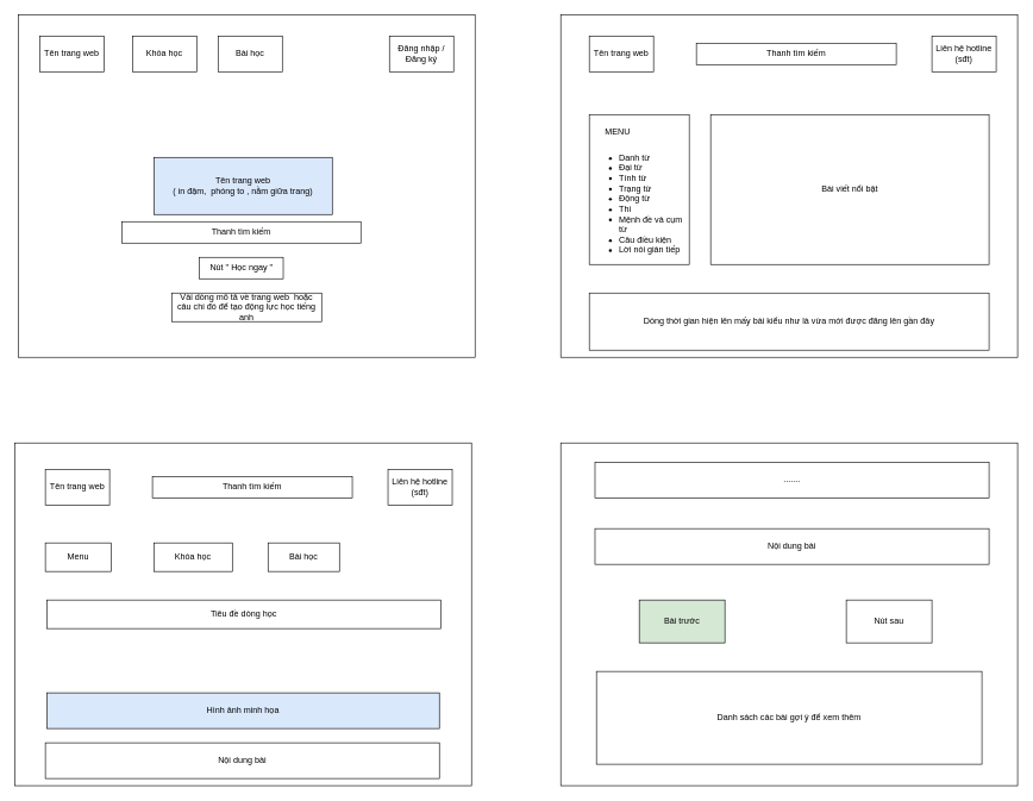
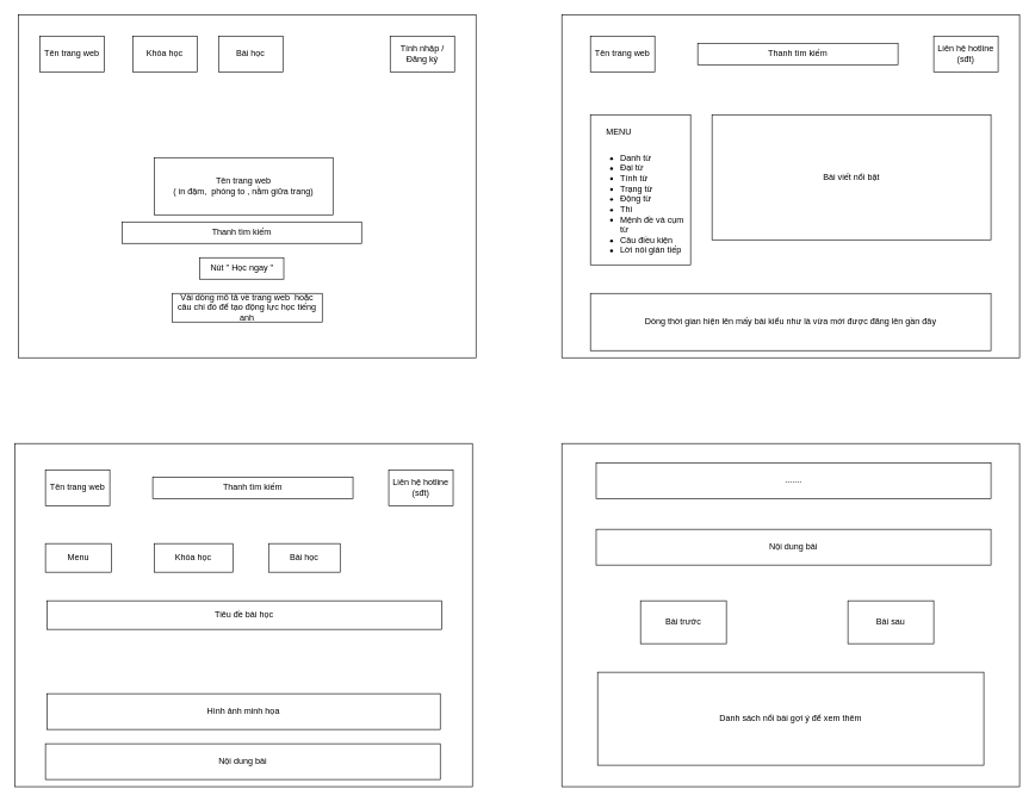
  <mxCell id="0" />
  <mxCell id="1" parent="0" />
  <mxCell id="2" value="" style="rounded=0;whiteSpace=wrap;html=1;" vertex="1" parent="1"><mxGeometry x="25" y="20" width="640" height="480" as="geometry" /></mxCell>
  <mxCell id="3" value="" style="rounded=0;whiteSpace=wrap;html=1;" vertex="1" parent="1"><mxGeometry x="785" y="20" width="640" height="480" as="geometry" /></mxCell>
  <mxCell id="4" value="" style="rounded=0;whiteSpace=wrap;html=1;" vertex="1" parent="1"><mxGeometry x="20" y="620" width="640" height="480" as="geometry" /></mxCell>
  <mxCell id="5" value="" style="rounded=0;whiteSpace=wrap;html=1;" vertex="1" parent="1"><mxGeometry x="785" y="620" width="640" height="480" as="geometry" /></mxCell>
  <mxCell id="6" value="Tên trang web" style="rounded=0;whiteSpace=wrap;html=1;" vertex="1" parent="1"><mxGeometry x="55" y="50" width="90" height="50" as="geometry" /></mxCell>
  <mxCell id="7" value="Khóa học" style="rounded=0;whiteSpace=wrap;html=1;" vertex="1" parent="1"><mxGeometry x="185" y="50" width="90" height="50" as="geometry" /></mxCell>
  <mxCell id="8" value="Bài học" style="rounded=0;whiteSpace=wrap;html=1;" vertex="1" parent="1"><mxGeometry x="305" y="50" width="90" height="50" as="geometry" /></mxCell>
- <mxCell id="9" value="Đăng nhập / Đăng ký" style="rounded=0;whiteSpace=wrap;html=1;" vertex="1" parent="1"><mxGeometry x="545" y="50" width="90" height="50" as="geometry" /></mxCell>
- <mxCell id="10" value="Tên trang web &lt;br&gt;( in đậm,&amp;nbsp; phóng to , nằm giữa trang)" style="rounded=0;whiteSpace=wrap;html=1;fillColor=#dae8fc;" vertex="1" parent="1"><mxGeometry x="215" y="220" width="250" height="80" as="geometry" /></mxCell>
+ <mxCell id="9" value="Tính nhập / Đăng ký" style="rounded=0;whiteSpace=wrap;html=1;" vertex="1" parent="1"><mxGeometry x="545" y="50" width="90" height="50" as="geometry" /></mxCell>
+ <mxCell id="10" value="Tên trang web &lt;br&gt;( in đậm,&amp;nbsp; phóng to , nằm giữa trang)" style="rounded=0;whiteSpace=wrap;html=1;" vertex="1" parent="1"><mxGeometry x="215" y="220" width="250" height="80" as="geometry" /></mxCell>
  <mxCell id="11" value="Thanh tìm kiếm" style="rounded=0;whiteSpace=wrap;html=1;" vertex="1" parent="1"><mxGeometry x="170" y="310" width="335" height="30" as="geometry" /></mxCell>
  <mxCell id="12" value="Vài dòng mô tả về trang web&amp;nbsp; hoặc câu chi đó để tạo động lực học tiếng anh" style="rounded=0;whiteSpace=wrap;html=1;" vertex="1" parent="1"><mxGeometry x="240" y="410" width="210" height="40" as="geometry" /></mxCell>
  <mxCell id="13" value="Tên trang web" style="rounded=0;whiteSpace=wrap;html=1;" vertex="1" parent="1"><mxGeometry x="825" y="50" width="90" height="50" as="geometry" /></mxCell>
  <mxCell id="14" value="Thanh tìm kiếm" style="rounded=0;whiteSpace=wrap;html=1;" vertex="1" parent="1"><mxGeometry x="975" y="60" width="280" height="30" as="geometry" /></mxCell>
  <mxCell id="15" value="Nút &quot; Học ngay &quot;" style="rounded=0;whiteSpace=wrap;html=1;" vertex="1" parent="1"><mxGeometry x="278.75" y="360" width="117.5" height="30" as="geometry" /></mxCell>
  <mxCell id="16" value="Liên hệ hotline (sđt)" style="rounded=0;whiteSpace=wrap;html=1;" vertex="1" parent="1"><mxGeometry x="1305" y="50" width="90" height="50" as="geometry" /></mxCell>
  <mxCell id="17" value="" style="rounded=0;whiteSpace=wrap;html=1;align=left;" vertex="1" parent="1"><mxGeometry x="825" y="160" width="140" height="210" as="geometry" /></mxCell>
  <mxCell id="18" value="MENU" style="text;html=1;strokeColor=none;fillColor=none;align=center;verticalAlign=middle;whiteSpace=wrap;rounded=0;" vertex="1" parent="1"><mxGeometry x="835" y="170" width="60" height="30" as="geometry" /></mxCell>
  <mxCell id="19" value="&lt;ul&gt;&lt;li&gt;Danh từ&lt;/li&gt;&lt;li&gt;Đại từ&lt;/li&gt;&lt;li&gt;Tính từ&lt;/li&gt;&lt;li&gt;Trạng từ&lt;/li&gt;&lt;li&gt;Động từ&lt;/li&gt;&lt;li&gt;Thì&lt;/li&gt;&lt;li&gt;Mệnh đề và cụm từ&lt;/li&gt;&lt;li&gt;Câu điều kiện&lt;/li&gt;&lt;li&gt;Lời nói gián tiếp&lt;/li&gt;&lt;/ul&gt;" style="text;html=1;strokeColor=none;fillColor=none;align=left;verticalAlign=middle;whiteSpace=wrap;rounded=0;" vertex="1" parent="1"><mxGeometry x="825" y="200" width="140" height="170" as="geometry" /></mxCell>
- <mxCell id="20" value="Bài viết nổi bật" style="rounded=0;whiteSpace=wrap;html=1;" vertex="1" parent="1"><mxGeometry x="995" y="160" width="390" height="210" as="geometry" /></mxCell>
+ <mxCell id="20" value="Bài viết nổi bật" style="rounded=0;whiteSpace=wrap;html=1;" vertex="1" parent="1"><mxGeometry x="995" y="160" width="390" height="175" as="geometry" /></mxCell>
  <mxCell id="21" value="Dòng thời gian hiện lên mấy bài kiểu như là vừa mới được đăng lên gần đây" style="rounded=0;whiteSpace=wrap;html=1;" vertex="1" parent="1"><mxGeometry x="825" y="410" width="560" height="80" as="geometry" /></mxCell>
  <mxCell id="22" value="Tên trang web" style="rounded=0;whiteSpace=wrap;html=1;" vertex="1" parent="1"><mxGeometry x="63" y="657" width="90" height="50" as="geometry" /></mxCell>
  <mxCell id="23" value="Thanh tìm kiếm" style="rounded=0;whiteSpace=wrap;html=1;" vertex="1" parent="1"><mxGeometry x="213" y="667" width="280" height="30" as="geometry" /></mxCell>
  <mxCell id="24" value="Liên hệ hotline (sđt)" style="rounded=0;whiteSpace=wrap;html=1;" vertex="1" parent="1"><mxGeometry x="543" y="657" width="90" height="50" as="geometry" /></mxCell>
  <mxCell id="25" value="Menu" style="rounded=0;whiteSpace=wrap;html=1;" vertex="1" parent="1"><mxGeometry x="63" y="760" width="92" height="40" as="geometry" /></mxCell>
  <mxCell id="26" value="Khóa học" style="rounded=0;whiteSpace=wrap;html=1;" vertex="1" parent="1"><mxGeometry x="215" y="760" width="110" height="40" as="geometry" /></mxCell>
  <mxCell id="27" value="Bài học" style="rounded=0;whiteSpace=wrap;html=1;" vertex="1" parent="1"><mxGeometry x="375" y="760" width="100" height="40" as="geometry" /></mxCell>
- <mxCell id="28" value="Tiêu đề dòng học" style="rounded=0;whiteSpace=wrap;html=1;" vertex="1" parent="1"><mxGeometry x="65" y="840" width="552" height="40" as="geometry" /></mxCell>
- <mxCell id="29" value="Hình ảnh minh họa" style="rounded=0;whiteSpace=wrap;html=1;fillColor=#dae8fc;" vertex="1" parent="1"><mxGeometry x="65" y="970" width="550" height="50" as="geometry" /></mxCell>
+ <mxCell id="28" value="Tiêu đề bài học" style="rounded=0;whiteSpace=wrap;html=1;" vertex="1" parent="1"><mxGeometry x="65" y="840" width="552" height="40" as="geometry" /></mxCell>
+ <mxCell id="29" value="Hình ảnh minh họa" style="rounded=0;whiteSpace=wrap;html=1;" vertex="1" parent="1"><mxGeometry x="65" y="970" width="550" height="50" as="geometry" /></mxCell>
  <mxCell id="30" value="Nội dung bài" style="rounded=0;whiteSpace=wrap;html=1;" vertex="1" parent="1"><mxGeometry x="63" y="1040" width="552" height="50" as="geometry" /></mxCell>
  <mxCell id="31" value="......." style="rounded=0;whiteSpace=wrap;html=1;" vertex="1" parent="1"><mxGeometry x="833" y="647" width="552" height="50" as="geometry" /></mxCell>
  <mxCell id="32" value="Nội dung bài" style="rounded=0;whiteSpace=wrap;html=1;" vertex="1" parent="1"><mxGeometry x="833" y="740" width="552" height="50" as="geometry" /></mxCell>
- <mxCell id="33" value="Bài trước" style="rounded=0;whiteSpace=wrap;html=1;fillColor=#d5e8d4;" vertex="1" parent="1"><mxGeometry x="895" y="840" width="120" height="60" as="geometry" /></mxCell>
- <mxCell id="34" value="Nút sau" style="rounded=0;whiteSpace=wrap;html=1;" vertex="1" parent="1"><mxGeometry x="1185" y="840" width="120" height="60" as="geometry" /></mxCell>
- <mxCell id="35" value="Danh sách các bài gợi ý để xem thêm" style="rounded=0;whiteSpace=wrap;html=1;" vertex="1" parent="1"><mxGeometry x="835" y="940" width="540" height="130" as="geometry" /></mxCell>
+ <mxCell id="33" value="Bài trước" style="rounded=0;whiteSpace=wrap;html=1;" vertex="1" parent="1"><mxGeometry x="895" y="840" width="120" height="60" as="geometry" /></mxCell>
+ <mxCell id="34" value="Bài sau" style="rounded=0;whiteSpace=wrap;html=1;" vertex="1" parent="1"><mxGeometry x="1185" y="840" width="120" height="60" as="geometry" /></mxCell>
+ <mxCell id="35" value="Danh sách nổi bài gợi ý để xem thêm" style="rounded=0;whiteSpace=wrap;html=1;" vertex="1" parent="1"><mxGeometry x="835" y="940" width="540" height="130" as="geometry" /></mxCell>
